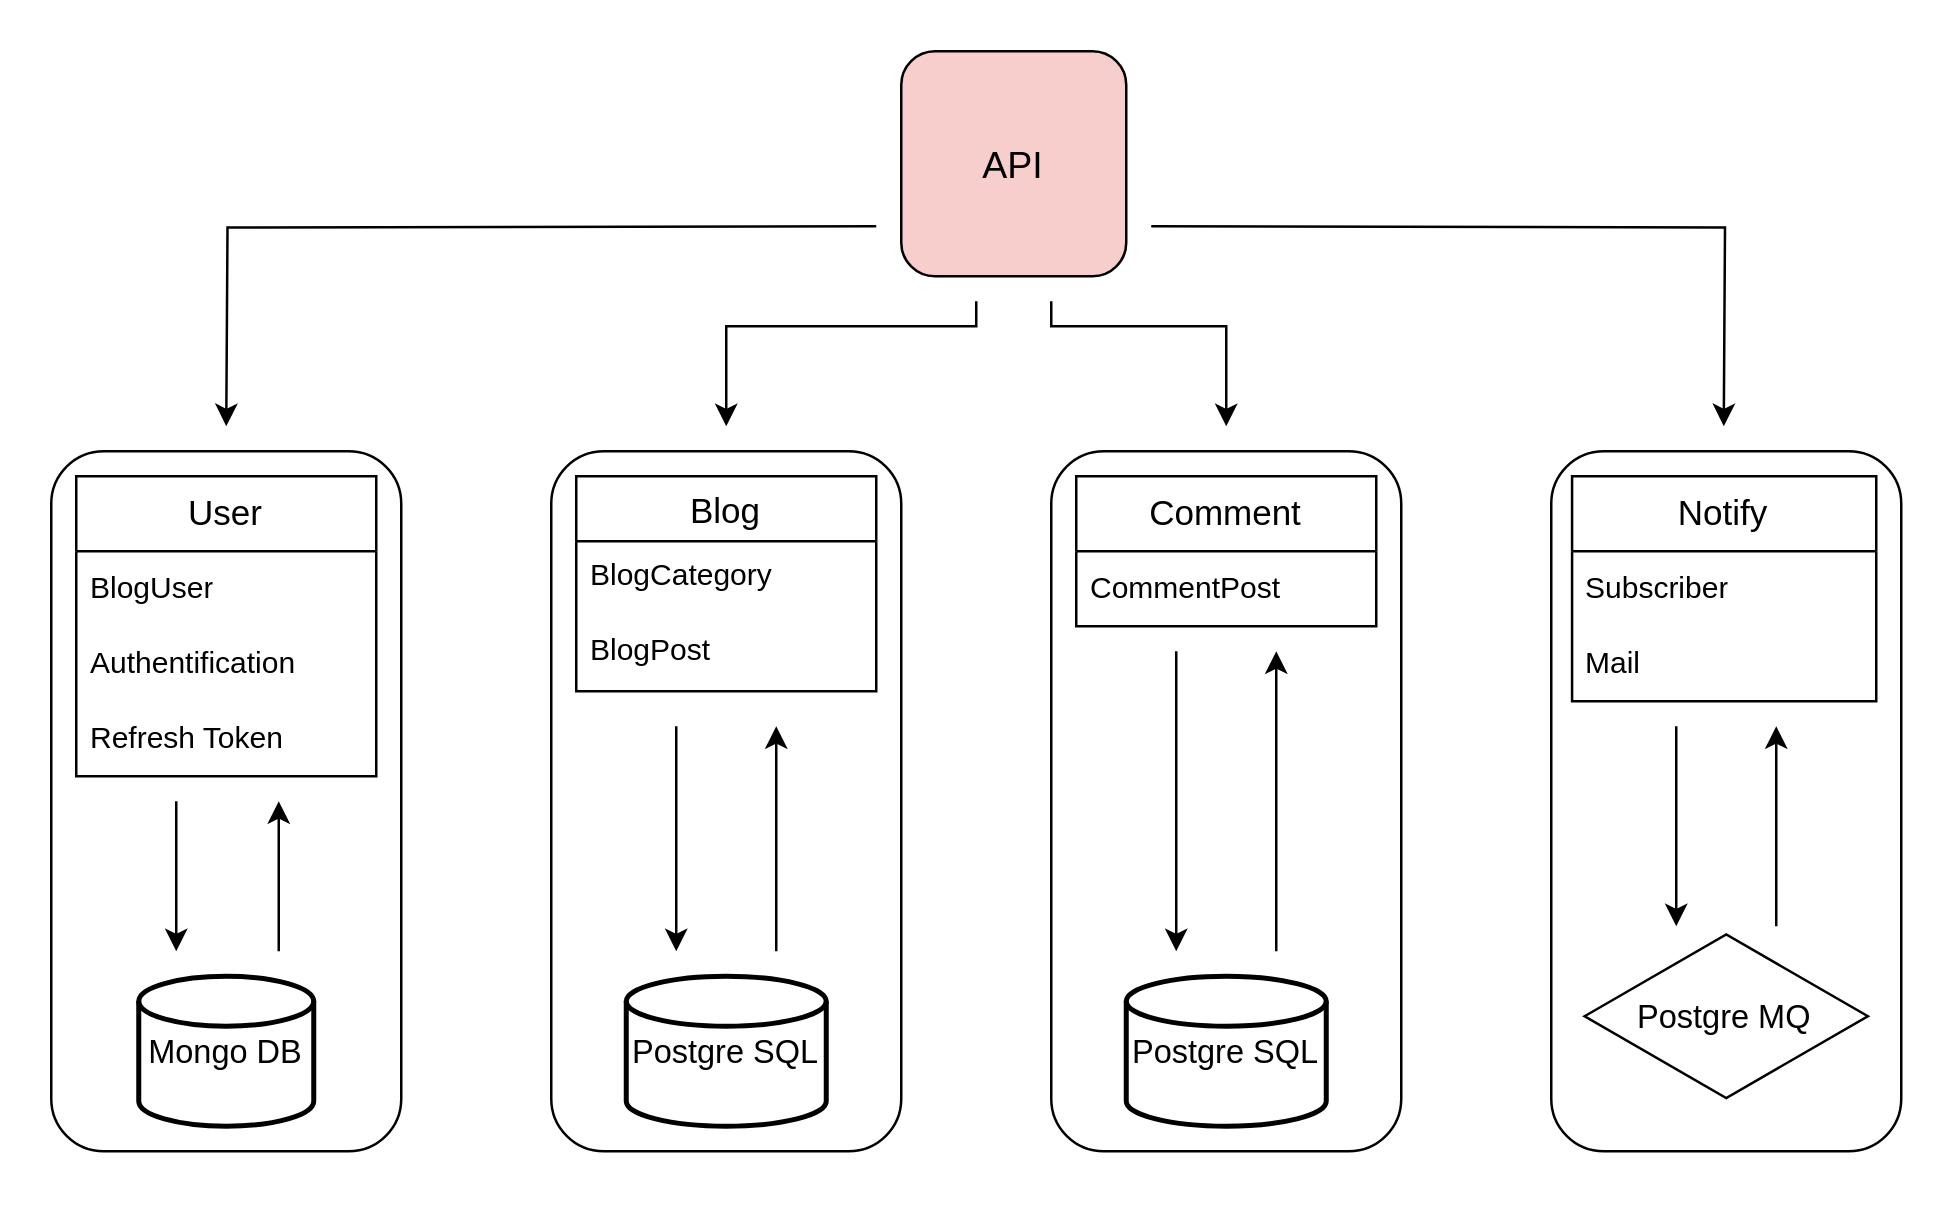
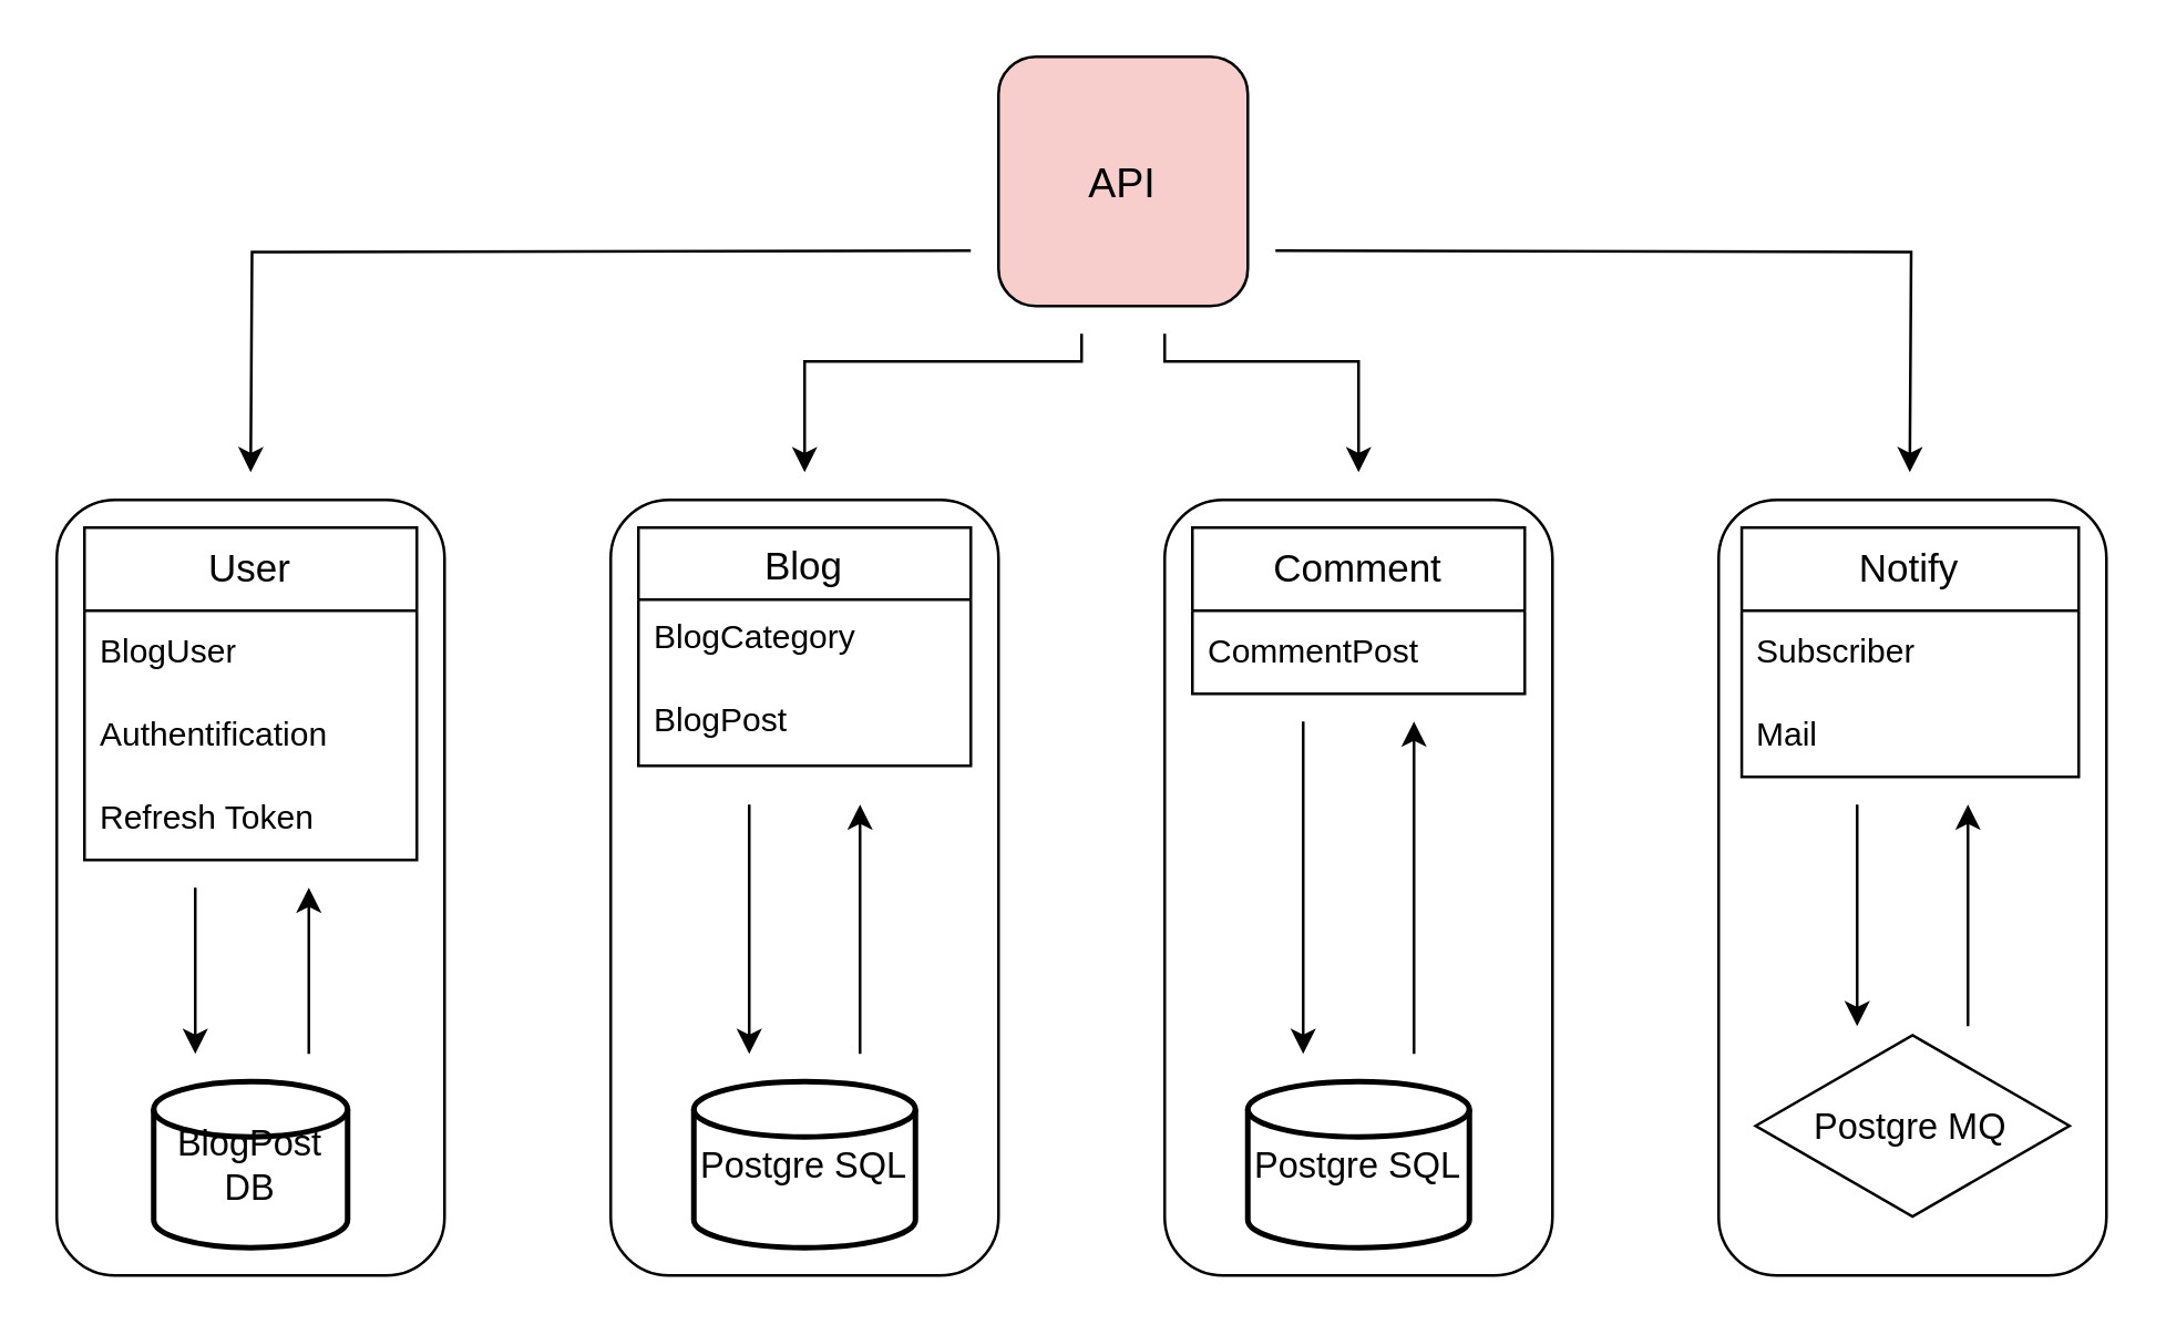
  <mxCell id="0" />
  <mxCell id="1" parent="0" />
  <mxCell id="2" value="" style="rounded=1;whiteSpace=wrap;html=1;" vertex="1" parent="1"><mxGeometry x="620" y="180" width="140" height="280" as="geometry" /></mxCell>
  <mxCell id="3" value="" style="rounded=1;whiteSpace=wrap;html=1;" vertex="1" parent="1"><mxGeometry x="420" y="180" width="140" height="280" as="geometry" /></mxCell>
  <mxCell id="4" value="" style="rounded=1;whiteSpace=wrap;html=1;" vertex="1" parent="1"><mxGeometry x="220" y="180" width="140" height="280" as="geometry" /></mxCell>
  <mxCell id="5" value="" style="rounded=1;whiteSpace=wrap;html=1;" vertex="1" parent="1"><mxGeometry x="20" y="180" width="140" height="280" as="geometry" /></mxCell>
  <mxCell id="6" style="edgeStyle=orthogonalEdgeStyle;rounded=0;orthogonalLoop=1;jettySize=auto;html=1;" edge="1" parent="1"><mxGeometry relative="1" as="geometry"><mxPoint x="350" y="90" as="sourcePoint" /><mxPoint x="90" y="170" as="targetPoint" /></mxGeometry></mxCell>
  <mxCell id="7" style="edgeStyle=orthogonalEdgeStyle;rounded=0;orthogonalLoop=1;jettySize=auto;html=1;" edge="1" parent="1"><mxGeometry relative="1" as="geometry"><mxPoint x="390" y="120" as="sourcePoint" /><mxPoint x="290" y="170" as="targetPoint" /><Array as="points"><mxPoint x="390" y="130" /><mxPoint x="290" y="130" /></Array></mxGeometry></mxCell>
  <mxCell id="8" style="edgeStyle=orthogonalEdgeStyle;rounded=0;orthogonalLoop=1;jettySize=auto;html=1;" edge="1" parent="1"><mxGeometry relative="1" as="geometry"><mxPoint x="420" y="120" as="sourcePoint" /><mxPoint x="490" y="170" as="targetPoint" /><Array as="points"><mxPoint x="420" y="130" /><mxPoint x="490" y="130" /></Array></mxGeometry></mxCell>
  <mxCell id="9" style="edgeStyle=orthogonalEdgeStyle;rounded=0;orthogonalLoop=1;jettySize=auto;html=1;" edge="1" parent="1"><mxGeometry relative="1" as="geometry"><mxPoint x="460" y="90" as="sourcePoint" /><mxPoint x="689" y="170" as="targetPoint" /></mxGeometry></mxCell>
  <mxCell id="10" value="&lt;font style=&quot;font-size: 15px;&quot;&gt;API&lt;/font&gt;" style="whiteSpace=wrap;html=1;aspect=fixed;rounded=1;glass=0;shadow=0;fillColor=#f8cecc;" parent="1" vertex="1"><mxGeometry x="360" y="20" width="90" height="90" as="geometry" /></mxCell>
  <mxCell id="11" value="Blog" style="swimlane;fontStyle=0;childLayout=stackLayout;horizontal=1;startSize=26;horizontalStack=0;resizeParent=1;resizeParentMax=0;resizeLast=0;collapsible=1;marginBottom=0;align=center;fontSize=14;" parent="1" vertex="1"><mxGeometry x="230" y="190" width="120" height="86" as="geometry"><mxRectangle x="240" y="320" width="70" height="30" as="alternateBounds" /></mxGeometry></mxCell>
  <mxCell id="12" value="BlogCategory" style="text;strokeColor=none;fillColor=none;spacingLeft=4;spacingRight=4;overflow=hidden;rotatable=0;points=[[0,0.5],[1,0.5]];portConstraint=eastwest;fontSize=12;whiteSpace=wrap;html=1;" parent="11" vertex="1"><mxGeometry y="26" width="120" height="30" as="geometry" /></mxCell>
  <mxCell id="13" value="BlogPost" style="text;strokeColor=none;fillColor=none;spacingLeft=4;spacingRight=4;overflow=hidden;rotatable=0;points=[[0,0.5],[1,0.5]];portConstraint=eastwest;fontSize=12;whiteSpace=wrap;html=1;" parent="11" vertex="1"><mxGeometry y="56" width="120" height="30" as="geometry" /></mxCell>
  <mxCell id="14" value="&lt;font style=&quot;font-size: 14px;&quot;&gt;User&lt;/font&gt;" style="swimlane;fontStyle=0;childLayout=stackLayout;horizontal=1;startSize=30;horizontalStack=0;resizeParent=1;resizeParentMax=0;resizeLast=0;collapsible=1;marginBottom=0;whiteSpace=wrap;html=1;" parent="1" vertex="1"><mxGeometry x="30" y="190" width="120" height="120" as="geometry" /></mxCell>
  <mxCell id="15" value="BlogUser" style="text;strokeColor=none;fillColor=none;align=left;verticalAlign=middle;spacingLeft=4;spacingRight=4;overflow=hidden;points=[[0,0.5],[1,0.5]];portConstraint=eastwest;rotatable=0;whiteSpace=wrap;html=1;" parent="14" vertex="1"><mxGeometry y="30" width="120" height="30" as="geometry" /></mxCell>
  <mxCell id="16" value="Authentification" style="text;strokeColor=none;fillColor=none;align=left;verticalAlign=middle;spacingLeft=4;spacingRight=4;overflow=hidden;points=[[0,0.5],[1,0.5]];portConstraint=eastwest;rotatable=0;whiteSpace=wrap;html=1;" parent="14" vertex="1"><mxGeometry y="60" width="120" height="30" as="geometry" /></mxCell>
  <mxCell id="17" value="Refresh Token" style="text;strokeColor=none;fillColor=none;align=left;verticalAlign=middle;spacingLeft=4;spacingRight=4;overflow=hidden;points=[[0,0.5],[1,0.5]];portConstraint=eastwest;rotatable=0;whiteSpace=wrap;html=1;" parent="14" vertex="1"><mxGeometry y="90" width="120" height="30" as="geometry" /></mxCell>
  <mxCell id="18" value="&lt;font style=&quot;font-size: 14px;&quot;&gt;Comment&lt;/font&gt;" style="swimlane;fontStyle=0;childLayout=stackLayout;horizontal=1;startSize=30;horizontalStack=0;resizeParent=1;resizeParentMax=0;resizeLast=0;collapsible=1;marginBottom=0;whiteSpace=wrap;html=1;" parent="1" vertex="1"><mxGeometry x="430" y="190" width="120" height="60" as="geometry" /></mxCell>
  <mxCell id="19" value="CommentPost" style="text;strokeColor=none;fillColor=none;align=left;verticalAlign=middle;spacingLeft=4;spacingRight=4;overflow=hidden;points=[[0,0.5],[1,0.5]];portConstraint=eastwest;rotatable=0;whiteSpace=wrap;html=1;" parent="18" vertex="1"><mxGeometry y="30" width="120" height="30" as="geometry" /></mxCell>
  <mxCell id="20" value="&lt;font style=&quot;font-size: 14px;&quot;&gt;Notify&lt;/font&gt;" style="swimlane;fontStyle=0;childLayout=stackLayout;horizontal=1;startSize=30;horizontalStack=0;resizeParent=1;resizeParentMax=0;resizeLast=0;collapsible=1;marginBottom=0;whiteSpace=wrap;html=1;" parent="1" vertex="1"><mxGeometry x="628.33" y="190" width="121.67" height="90" as="geometry" /></mxCell>
  <mxCell id="21" value="Subscriber" style="text;strokeColor=none;fillColor=none;align=left;verticalAlign=middle;spacingLeft=4;spacingRight=4;overflow=hidden;points=[[0,0.5],[1,0.5]];portConstraint=eastwest;rotatable=0;whiteSpace=wrap;html=1;" parent="20" vertex="1"><mxGeometry y="30" width="121.67" height="30" as="geometry" /></mxCell>
  <mxCell id="22" value="Mail" style="text;strokeColor=none;fillColor=none;align=left;verticalAlign=middle;spacingLeft=4;spacingRight=4;overflow=hidden;points=[[0,0.5],[1,0.5]];portConstraint=eastwest;rotatable=0;whiteSpace=wrap;html=1;" parent="20" vertex="1"><mxGeometry y="60" width="121.67" height="30" as="geometry" /></mxCell>
- <mxCell id="23" value="&lt;font style=&quot;font-size: 13px;&quot;&gt;Mongo DB&lt;/font&gt;" style="strokeWidth=2;html=1;shape=mxgraph.flowchart.database;whiteSpace=wrap;" parent="1" vertex="1"><mxGeometry x="55" y="390" width="70" height="60" as="geometry" /></mxCell>
+ <mxCell id="23" value="&lt;font style=&quot;font-size: 13px;&quot;&gt;BlogPost DB&lt;/font&gt;" style="strokeWidth=2;html=1;shape=mxgraph.flowchart.database;whiteSpace=wrap;" parent="1" vertex="1"><mxGeometry x="55" y="390" width="70" height="60" as="geometry" /></mxCell>
  <mxCell id="24" value="&lt;font style=&quot;font-size: 13px;&quot;&gt;Postgre SQL&lt;/font&gt;" style="strokeWidth=2;html=1;shape=mxgraph.flowchart.database;whiteSpace=wrap;" parent="1" vertex="1"><mxGeometry x="250" y="390" width="80" height="60" as="geometry" /></mxCell>
  <mxCell id="25" value="&lt;font style=&quot;font-size: 13px;&quot;&gt;Postgre SQL&lt;/font&gt;" style="strokeWidth=2;html=1;shape=mxgraph.flowchart.database;whiteSpace=wrap;" parent="1" vertex="1"><mxGeometry x="450" y="390" width="80" height="60" as="geometry" /></mxCell>
  <mxCell id="26" value="&lt;font style=&quot;font-size: 13px;&quot;&gt;Postgre MQ&lt;/font&gt;" style="html=1;whiteSpace=wrap;aspect=fixed;shape=isoRectangle;" parent="1" vertex="1"><mxGeometry x="633.33" y="372" width="113.33" height="68" as="geometry" /></mxCell>
  <mxCell id="27" value="" style="endArrow=classic;html=1;rounded=0;" edge="1" parent="1"><mxGeometry width="50" height="50" relative="1" as="geometry"><mxPoint x="70" y="320" as="sourcePoint" /><mxPoint x="70" y="380" as="targetPoint" /></mxGeometry></mxCell>
  <mxCell id="28" value="" style="endArrow=classic;html=1;rounded=0;" edge="1" parent="1"><mxGeometry width="50" height="50" relative="1" as="geometry"><mxPoint x="111" y="380" as="sourcePoint" /><mxPoint x="111" y="320" as="targetPoint" /></mxGeometry></mxCell>
  <mxCell id="29" value="" style="endArrow=classic;html=1;rounded=0;" edge="1" parent="1"><mxGeometry width="50" height="50" relative="1" as="geometry"><mxPoint x="310" y="380" as="sourcePoint" /><mxPoint x="310" y="290" as="targetPoint" /></mxGeometry></mxCell>
  <mxCell id="30" value="" style="endArrow=classic;html=1;rounded=0;" edge="1" parent="1"><mxGeometry width="50" height="50" relative="1" as="geometry"><mxPoint x="510" y="380" as="sourcePoint" /><mxPoint x="510" y="260" as="targetPoint" /></mxGeometry></mxCell>
  <mxCell id="31" value="" style="endArrow=classic;html=1;rounded=0;" edge="1" parent="1"><mxGeometry width="50" height="50" relative="1" as="geometry"><mxPoint x="710" y="370" as="sourcePoint" /><mxPoint x="710" y="290" as="targetPoint" /></mxGeometry></mxCell>
  <mxCell id="32" value="" style="endArrow=classic;html=1;rounded=0;" edge="1" parent="1"><mxGeometry width="50" height="50" relative="1" as="geometry"><mxPoint x="270" y="290" as="sourcePoint" /><mxPoint x="270" y="380" as="targetPoint" /></mxGeometry></mxCell>
  <mxCell id="33" value="" style="endArrow=classic;html=1;rounded=0;" edge="1" parent="1"><mxGeometry width="50" height="50" relative="1" as="geometry"><mxPoint x="470" y="260" as="sourcePoint" /><mxPoint x="470" y="380" as="targetPoint" /></mxGeometry></mxCell>
  <mxCell id="34" value="" style="endArrow=classic;html=1;rounded=0;" edge="1" parent="1"><mxGeometry width="50" height="50" relative="1" as="geometry"><mxPoint x="670" y="290" as="sourcePoint" /><mxPoint x="670" y="370" as="targetPoint" /></mxGeometry></mxCell>
